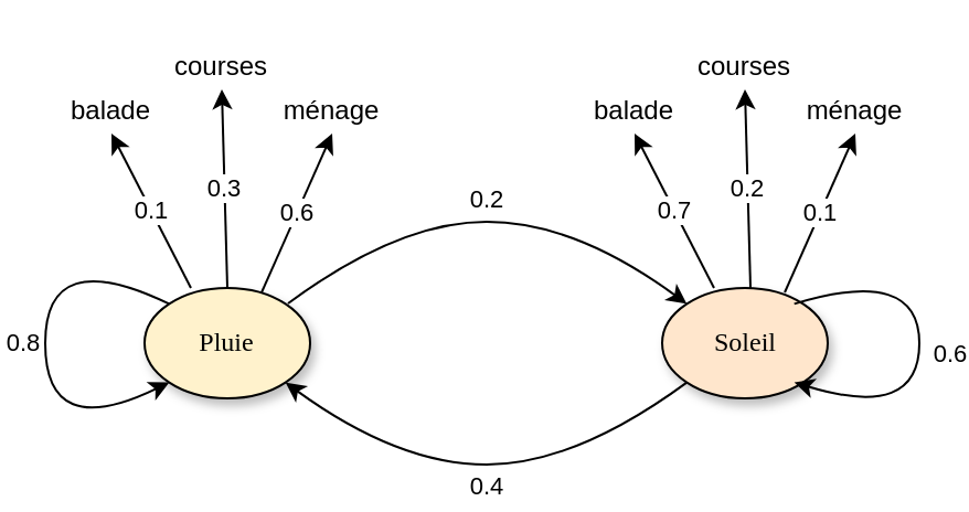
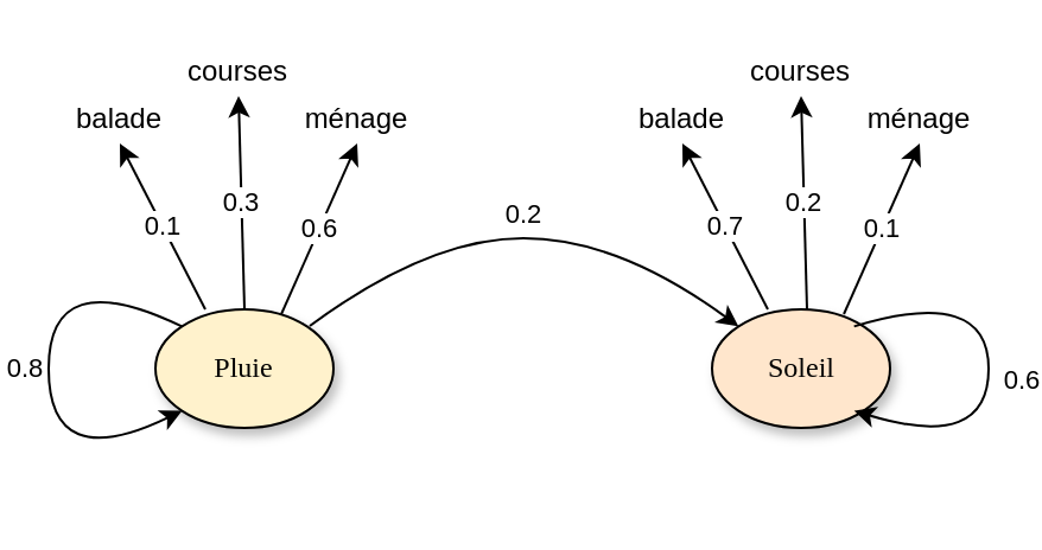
  <mxCell id="0" />
  <mxCell id="1" parent="0" />
  <mxCell id="2" value="&lt;span&gt;Soleil&lt;/span&gt;" style="ellipse;whiteSpace=wrap;html=1;rounded=0;shadow=1;comic=0;labelBackgroundColor=none;strokeColor=#000000;strokeWidth=1;fillColor=#ffe6cc;fontFamily=Verdana;fontSize=12;fontColor=#000000;align=center;" parent="1" vertex="1"><mxGeometry x="299.5" y="130" width="75" height="50" as="geometry" /></mxCell>
  <mxCell id="3" value="Pluie" style="ellipse;whiteSpace=wrap;html=1;rounded=0;shadow=1;comic=0;labelBackgroundColor=none;strokeColor=#000000;strokeWidth=1;fillColor=#fff2cc;fontFamily=Verdana;fontSize=12;fontColor=#000000;align=center;" parent="1" vertex="1"><mxGeometry x="65" y="130" width="75" height="50" as="geometry" /></mxCell>
  <mxCell id="4" value="0.2" style="curved=1;endArrow=classic;html=1;entryX=0;entryY=0;entryDx=0;entryDy=0;" edge="1" parent="1" target="2"><mxGeometry x="-0.003" y="10" width="50" height="50" relative="1" as="geometry"><mxPoint x="130" y="137" as="sourcePoint" /><mxPoint x="140" y="520" as="targetPoint" /><Array as="points"><mxPoint x="180" y="100" /><mxPoint x="260" y="100" /></Array><mxPoint as="offset" /></mxGeometry></mxCell>
- <mxCell id="5" value="0.4" style="curved=1;endArrow=classic;html=1;exitX=0;exitY=1;exitDx=0;exitDy=0;entryX=1;entryY=1;entryDx=0;entryDy=0;" edge="1" parent="1" source="2" target="3"><mxGeometry x="-0.002" y="10" width="50" height="50" relative="1" as="geometry"><mxPoint x="70" y="250" as="sourcePoint" /><mxPoint x="120" y="200" as="targetPoint" /><Array as="points"><mxPoint x="260" y="210" /><mxPoint x="180" y="210" /></Array><mxPoint as="offset" /></mxGeometry></mxCell>
  <mxCell id="6" value="0.8" style="curved=1;endArrow=classic;html=1;exitX=0;exitY=0;exitDx=0;exitDy=0;entryX=0;entryY=1;entryDx=0;entryDy=0;" edge="1" parent="1" source="3" target="3"><mxGeometry y="-10" width="50" height="50" relative="1" as="geometry"><mxPoint x="70" y="280" as="sourcePoint" /><mxPoint x="120" y="230" as="targetPoint" /><Array as="points"><mxPoint x="20" y="110" /><mxPoint x="20" y="200" /></Array><mxPoint as="offset" /></mxGeometry></mxCell>
  <mxCell id="7" value="0.6" style="curved=1;endArrow=classic;html=1;exitX=1;exitY=0;exitDx=0;exitDy=0;entryX=1;entryY=1;entryDx=0;entryDy=0;" edge="1" parent="1"><mxGeometry x="0.053" y="14" width="50" height="50" relative="1" as="geometry"><mxPoint x="359.338" y="137.204" as="sourcePoint" /><mxPoint x="359.338" y="172.796" as="targetPoint" /><Array as="points"><mxPoint x="416" y="120" /><mxPoint x="416" y="190" /></Array><mxPoint as="offset" /></mxGeometry></mxCell>
  <mxCell id="8" value="0.1" style="endArrow=classic;html=1;exitX=0.28;exitY=0;exitDx=0;exitDy=0;exitPerimeter=0;" edge="1" parent="1" source="3"><mxGeometry width="50" height="50" relative="1" as="geometry"><mxPoint x="0" y="300" as="sourcePoint" /><mxPoint x="50" y="60" as="targetPoint" /></mxGeometry></mxCell>
  <mxCell id="9" value="0.6" style="endArrow=classic;html=1;exitX=0.707;exitY=0.04;exitDx=0;exitDy=0;exitPerimeter=0;" edge="1" parent="1" source="3"><mxGeometry width="50" height="50" relative="1" as="geometry"><mxPoint x="0" y="300" as="sourcePoint" /><mxPoint x="150" y="60" as="targetPoint" /></mxGeometry></mxCell>
  <mxCell id="10" value="0.3" style="endArrow=classic;html=1;exitX=0.5;exitY=0;exitDx=0;exitDy=0;" edge="1" parent="1" source="3"><mxGeometry width="50" height="50" relative="1" as="geometry"><mxPoint x="0" y="300" as="sourcePoint" /><mxPoint x="100" y="40" as="targetPoint" /></mxGeometry></mxCell>
  <mxCell id="11" value="balade" style="text;html=1;strokeColor=none;fillColor=none;align=center;verticalAlign=middle;whiteSpace=wrap;rounded=0;" vertex="1" parent="1"><mxGeometry x="30" y="40" width="40" height="20" as="geometry" /></mxCell>
  <mxCell id="12" value="courses" style="text;html=1;strokeColor=none;fillColor=none;align=center;verticalAlign=middle;whiteSpace=wrap;rounded=0;" vertex="1" parent="1"><mxGeometry x="80" y="20" width="40" height="20" as="geometry" /></mxCell>
  <mxCell id="13" value="ménage" style="text;html=1;strokeColor=none;fillColor=none;align=center;verticalAlign=middle;whiteSpace=wrap;rounded=0;" vertex="1" parent="1"><mxGeometry x="130" y="40" width="40" height="20" as="geometry" /></mxCell>
  <mxCell id="14" value="0.7" style="endArrow=classic;html=1;exitX=0.28;exitY=0;exitDx=0;exitDy=0;exitPerimeter=0;" edge="1" parent="1"><mxGeometry width="50" height="50" relative="1" as="geometry"><mxPoint x="323" y="130" as="sourcePoint" /><mxPoint x="287" y="60" as="targetPoint" /></mxGeometry></mxCell>
  <mxCell id="15" value="0.1" style="endArrow=classic;html=1;exitX=0.707;exitY=0.04;exitDx=0;exitDy=0;exitPerimeter=0;" edge="1" parent="1"><mxGeometry width="50" height="50" relative="1" as="geometry"><mxPoint x="355.025" y="132" as="sourcePoint" /><mxPoint x="387" y="60" as="targetPoint" /></mxGeometry></mxCell>
  <mxCell id="16" value="0.2" style="endArrow=classic;html=1;exitX=0.5;exitY=0;exitDx=0;exitDy=0;" edge="1" parent="1"><mxGeometry width="50" height="50" relative="1" as="geometry"><mxPoint x="339.5" y="130" as="sourcePoint" /><mxPoint x="337" y="40" as="targetPoint" /></mxGeometry></mxCell>
  <mxCell id="17" value="balade" style="text;html=1;strokeColor=none;fillColor=none;align=center;verticalAlign=middle;whiteSpace=wrap;rounded=0;" vertex="1" parent="1"><mxGeometry x="267" y="40" width="40" height="20" as="geometry" /></mxCell>
  <mxCell id="18" value="courses" style="text;html=1;strokeColor=none;fillColor=none;align=center;verticalAlign=middle;whiteSpace=wrap;rounded=0;" vertex="1" parent="1"><mxGeometry x="317" y="20" width="40" height="20" as="geometry" /></mxCell>
  <mxCell id="19" value="ménage" style="text;html=1;strokeColor=none;fillColor=none;align=center;verticalAlign=middle;whiteSpace=wrap;rounded=0;" vertex="1" parent="1"><mxGeometry x="367" y="40" width="40" height="20" as="geometry" /></mxCell>
